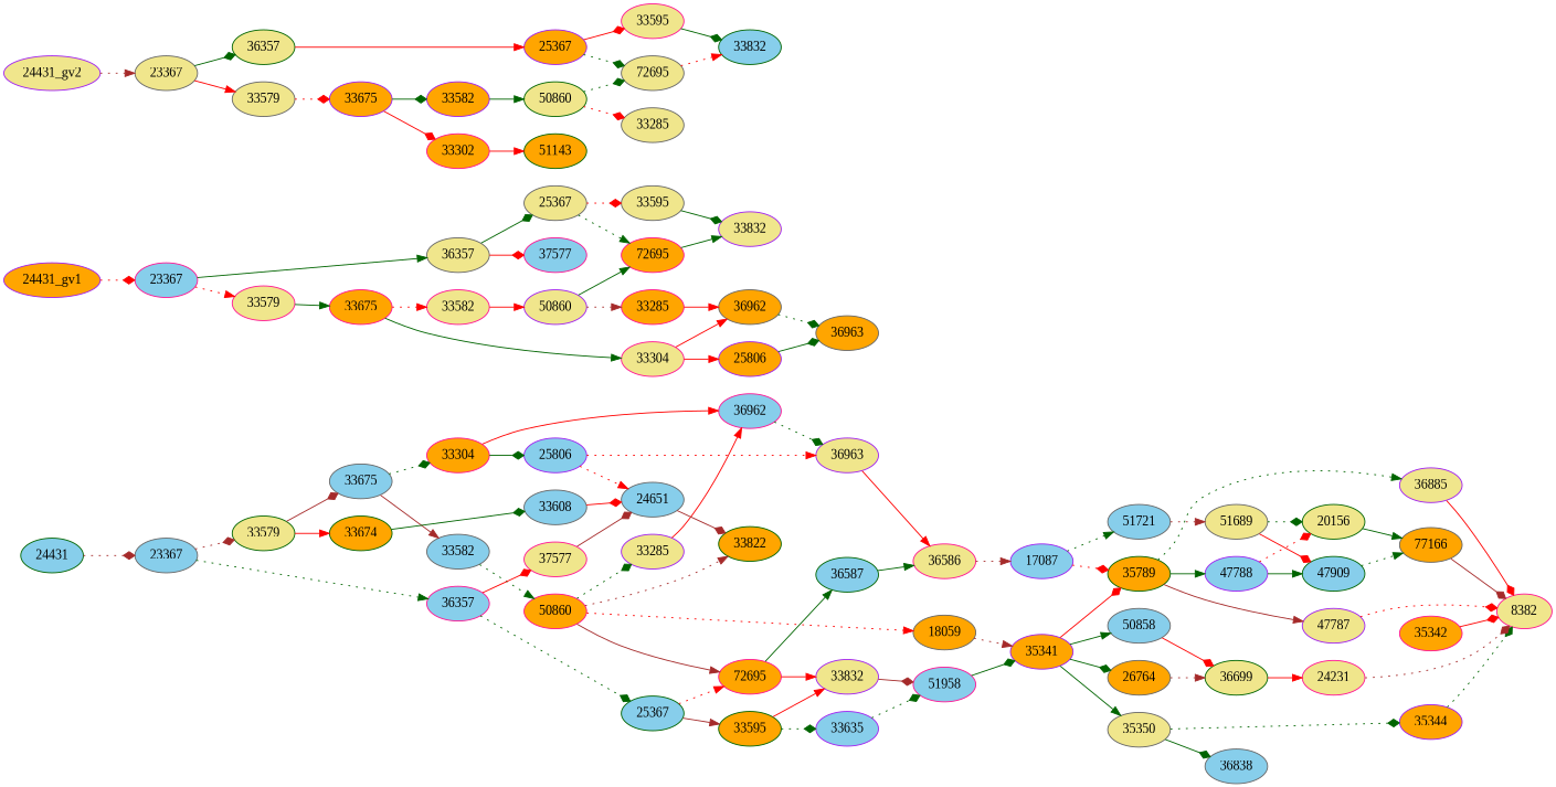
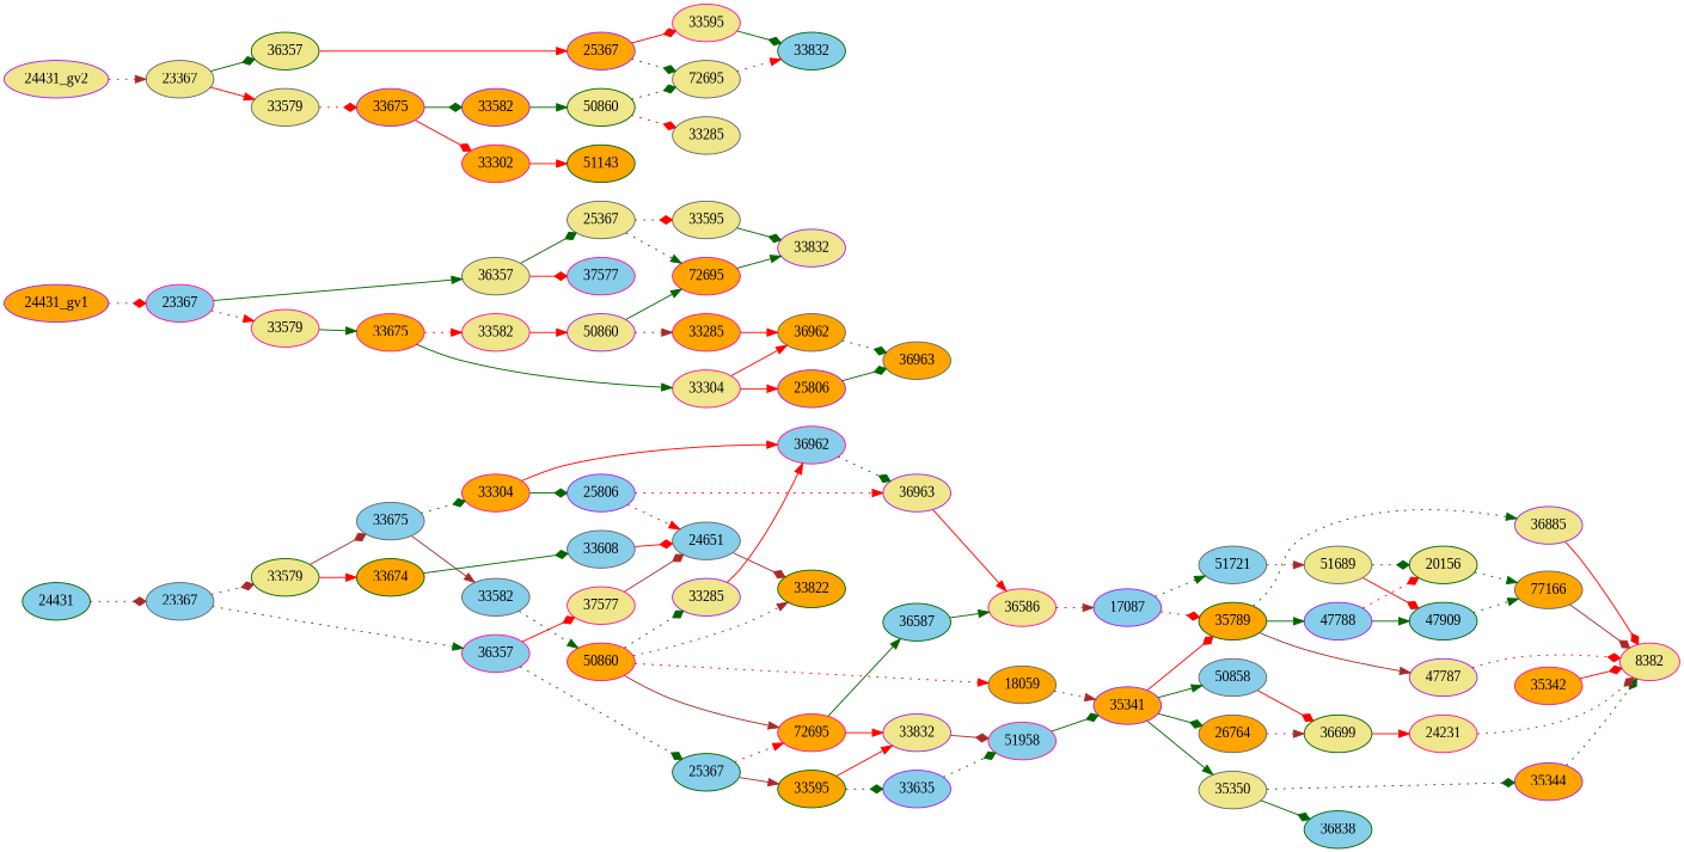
  strict digraph {
    fontname="Liberation Serif"
    rankdir=LR
    node [color=deeppink fillcolor=khaki fontname="Liberation Serif" style=filled]
    edge [arrowhead=normal color=darkgreen fontname="Liberation Serif" style=solid]
    n1 [label=8382]
    n2 [color=purple label=36885]
    n3 [color=purple label=47787]
    n4 [color=purple fillcolor=orange label=35344]
    n5 [fillcolor=orange label=35342]
    n6 [label=24231]
    n7 [color=gray40 fillcolor=orange label=77166]
    n8 [color=darkgreen fillcolor=orange label=35789]
    n9 [color=purple fillcolor=skyblue label=47788]
    n10 [color=darkgreen label=20156]
    n11 [color=darkgreen fillcolor=skyblue label=47909]
    n12 [color=gray40 label=35350]
-   n13 [color=gray40 fillcolor=skyblue label=36838]
+   n13 [color=darkgreen fillcolor=skyblue label=36838]
    n14 [color=darkgreen label=36699]
    n15 [color=purple fillcolor=skyblue label=17087]
    n16 [color=gray40 fillcolor=skyblue label=51721]
    n17 [color=gray40 label=51689]
    n18 [color=purple fillcolor=orange label=35341]
    n19 [color=gray40 fillcolor=orange label=26764]
    n20 [color=gray40 fillcolor=skyblue label=50858]
    n21 [label=36586]
    n22 [fillcolor=skyblue label=51958]
    n23 [color=gray40 fillcolor=orange label=18059]
    n24 [color=darkgreen fillcolor=orange label=33822]
    n25 [color=darkgreen fillcolor=skyblue label=36587]
    n26 [color=purple label=36963]
    n27 [color=purple label=33832]
    n28 [color=purple fillcolor=skyblue label=33635]
    n29 [fillcolor=orange label=50860]
    n30 [fillcolor=orange label=72695]
    n31 [color=purple label=33285]
    n32 [fillcolor=skyblue label=36962]
    n33 [color=gray40 fillcolor=skyblue label=24651]
    n34 [color=purple fillcolor=skyblue label=25806]
    n35 [color=darkgreen fillcolor=orange label=33595]
    n36 [color=gray40 fillcolor=skyblue label=33582]
    n37 [color=gray40 fillcolor=skyblue label=33608]
    n38 [label=37577]
    n39 [color=darkgreen fillcolor=skyblue label=25367]
    n40 [fillcolor=orange label=33304]
    n41 [color=gray40 fillcolor=skyblue label=33675]
    n42 [color=darkgreen fillcolor=orange label=33674]
    n43 [fillcolor=skyblue label=36357]
    n44 [color=darkgreen label=33579]
    n45 [color=gray40 fillcolor=skyblue label=23367]
    n46 [color=darkgreen fillcolor=skyblue label=24431]
    n47 [color=gray40 fillcolor=orange label=36963]
    n48 [color=gray40 fillcolor=orange label=36962]
    n49 [color=purple fillcolor=orange label=25806]
    n50 [color=purple label=33832]
    n51 [fillcolor=orange label=72695]
    n52 [color=gray40 label=33595]
    n53 [color=purple label=50860]
    n54 [fillcolor=orange label=33285]
    n55 [label=33582]
    n56 [color=gray40 label=25367]
    n57 [label=33304]
    n58 [fillcolor=orange label=33675]
    n59 [fillcolor=skyblue label=37577]
    n60 [color=gray40 label=36357]
    n61 [label=33579]
    n62 [fillcolor=skyblue label=23367]
    "24431_gv1" [color=purple fillcolor=orange]
    n64 [color=darkgreen fillcolor=skyblue label=33832]
    n65 [color=gray40 label=72695]
    n66 [label=33595]
    n67 [color=darkgreen label=50860]
    n68 [color=gray40 label=33285]
    n69 [color=purple fillcolor=orange label=33582]
    n70 [color=darkgreen fillcolor=orange label=51143]
    n71 [fillcolor=orange label=33302]
    n72 [color=purple fillcolor=orange label=25367]
    n73 [color=purple fillcolor=orange label=33675]
    n74 [color=darkgreen label=36357]
    n75 [color=gray40 label=33579]
    n76 [color=gray40 label=23367]
    "24431_gv2" [color=purple]
    subgraph sub_1 {
      n1
      n2
      n3
      n4
      n5
      n6
      n7
      n8
      n9
      n10
      n11
      n12
      n13
      n14
      n15
      n16
      n17
      n18
      n19
      n20
      n21
      n22
      n23
      n24
      n25
      n26
      n27
      n28
      n29
      n30
      n31
      n32
      n33
      n34
      n35
      n36
      n37
      n38
      n39
      n40
      n41
      n42
      n43
      n44
      n45
      n46
    }
    subgraph sub_2 {
      n47
      n48
      n49
      n50
      n51
      n52
      n53
      n54
      n55
      n56
      n57
      n58
      n59
      n60
      n61
      n62
      "24431_gv1"
    }
    subgraph sub_3 {
      n64
      n65
      n66
      n67
      n68
      n69
      n70
      n71
      n72
      n73
      n74
      n75
      n76
      "24431_gv2"
    }
    n2 -> n1 [arrowhead=diamond color=red]
    n3 -> n1 [arrowhead=diamond color=red style=dotted]
    n4 -> n1 [arrowhead=diamond style=dotted]
    n5 -> n1 [arrowhead=diamond color=red]
    n6 -> n1 [arrowhead=diamond color=brown style=dotted]
    n7 -> n1 [arrowhead=diamond color=brown]
    n8 -> n2 [style=dotted]
    n8 -> n3 [color=brown]
    n8 -> n9
    n9 -> n10 [arrowhead=diamond color=red style=dotted]
    n9 -> n11
-   n10 -> n7
+   n10 -> n7 [style=dotted]
    n11 -> n7 [style=dotted]
    n12 -> n4 [arrowhead=diamond style=dotted]
    n12 -> n13 [arrowhead=diamond]
    n14 -> n6 [color=red]
    n15 -> n8 [arrowhead=diamond color=red style=dotted]
    n15 -> n16 [style=dotted]
    n16 -> n17 [color=brown style=dotted]
    n17 -> n10 [arrowhead=diamond style=dotted]
    n17 -> n11 [arrowhead=diamond color=red]
    n18 -> n8 [arrowhead=diamond color=red]
    n18 -> n12
    n18 -> n19 [arrowhead=diamond]
    n18 -> n20
    n19 -> n14 [color=brown style=dotted]
    n20 -> n14 [arrowhead=diamond color=red]
    n21 -> n15 [color=brown style=dotted]
    n22 -> n18 [arrowhead=diamond]
    n23 -> n18 [color=brown style=dotted]
    n25 -> n21
    n26 -> n21 [color=red]
    n27 -> n22 [arrowhead=diamond color=brown]
    n28 -> n22 [arrowhead=diamond style=dotted]
    n29 -> n23 [color=red style=dotted]
    n29 -> n24 [color=brown style=dotted]
    n29 -> n30 [color=brown]
    n29 -> n31 [arrowhead=diamond style=dotted]
    n30 -> n25
    n30 -> n27 [color=red]
    n31 -> n32 [color=red]
    n32 -> n26 [arrowhead=diamond style=dotted]
    n33 -> n24 [arrowhead=diamond color=brown]
    n34 -> n26 [color=red style=dotted]
    n34 -> n33 [color=red style=dotted]
    n35 -> n27 [color=red]
    n35 -> n28 [arrowhead=diamond style=dotted]
    n36 -> n29 [style=dotted]
    n37 -> n33 [arrowhead=diamond color=red]
    n38 -> n33 [arrowhead=diamond color=brown]
    n39 -> n30 [color=red style=dotted]
    n39 -> n35 [color=brown]
    n40 -> n32 [color=red]
    n40 -> n34 [arrowhead=diamond]
    n41 -> n36 [color=brown]
    n41 -> n40 [arrowhead=diamond style=dotted]
    n42 -> n37 [arrowhead=diamond]
    n43 -> n38 [arrowhead=diamond color=red]
    n43 -> n39 [arrowhead=diamond style=dotted]
    n44 -> n41 [arrowhead=diamond color=brown]
    n44 -> n42 [color=red]
    n45 -> n43 [style=dotted]
    n45 -> n44 [arrowhead=diamond color=brown style=dotted]
    n46 -> n45 [arrowhead=diamond color=brown style=dotted]
    n48 -> n47 [arrowhead=diamond style=dotted]
    n49 -> n47 [arrowhead=diamond]
    n51 -> n50
    n52 -> n50 [arrowhead=diamond]
    n53 -> n51
    n53 -> n54 [color=brown style=dotted]
    n54 -> n48 [color=red]
    n55 -> n53 [color=red]
    n56 -> n51 [style=dotted]
    n56 -> n52 [arrowhead=diamond color=red style=dotted]
    n57 -> n48 [color=red]
    n57 -> n49 [color=red]
    n58 -> n55 [color=red style=dotted]
    n58 -> n57
    n60 -> n56 [arrowhead=diamond]
    n60 -> n59 [arrowhead=diamond color=red]
    n61 -> n58
    n62 -> n60
    n62 -> n61 [color=red style=dotted]
    "24431_gv1" -> n62 [arrowhead=diamond color=red style=dotted]
    n65 -> n64 [color=red style=dotted]
    n66 -> n64 [arrowhead=diamond]
    n67 -> n65 [arrowhead=diamond style=dotted]
    n67 -> n68 [arrowhead=diamond color=red style=dotted]
    n69 -> n67
    n71 -> n70 [color=red]
    n72 -> n65 [arrowhead=diamond style=dotted]
    n72 -> n66 [arrowhead=diamond color=red]
    n73 -> n69 [arrowhead=diamond]
    n73 -> n71 [arrowhead=diamond color=red]
    n74 -> n72 [color=red]
    n75 -> n73 [arrowhead=diamond color=red style=dotted]
    n76 -> n74 [arrowhead=diamond]
    n76 -> n75 [color=red]
    "24431_gv2" -> n76 [color=brown style=dotted]
  }
